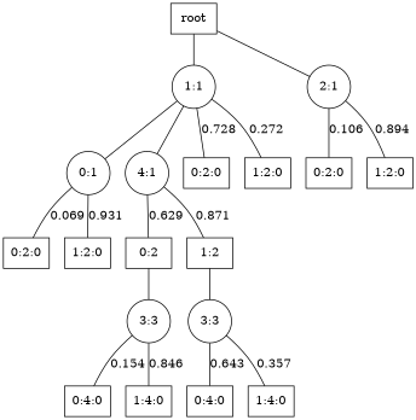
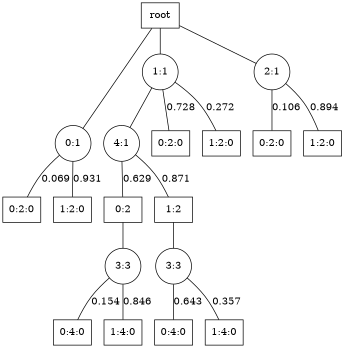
  graph {
    fontname="DejaVu Serif"
    splines=true
    node [fontname="DejaVu Serif" shape=box]
    edge [fontname="DejaVu Serif" labelangle=110]
    n1 [label=root]
    n2 [label="0:1" shape=circle]
    n3 [label="1:1" shape=circle]
    n4 [label="2:1" shape=circle]
    n5 [label="0:2:0"]
    n6 [label="1:2:0"]
    n7 [label="4:1" shape=circle]
    n8 [label="0:2:0"]
    n9 [label="1:2:0"]
    n10 [label="0:2:0"]
    n11 [label="1:2:0"]
    n12 [label="0:2"]
    n13 [label="1:2"]
    n14 [label="3:3" shape=circle]
    n15 [label="3:3" shape=circle]
    n16 [label="0:4:0"]
    n17 [label="1:4:0"]
    n18 [label="0:4:0"]
    n19 [label="1:4:0"]
-   n3 -- n2 [labelangle=""]
+   n1 -- n2 [labelangle=""]
    n1 -- n3 [labelangle=""]
    n1 -- n4 [labelangle=""]
    n2 -- n5 [label=0.069]
    n2 -- n6 [label=0.931]
    n3 -- n7 [labelangle=""]
    n3 -- n8 [label=0.728]
    n3 -- n9 [label=0.272]
    n4 -- n10 [label=0.106]
    n4 -- n11 [label=0.894]
    n7 -- n12 [label=0.629]
    n7 -- n13 [label=0.871]
    n12 -- n14 [labelangle=""]
    n13 -- n15 [labelangle=""]
    n14 -- n16 [label=0.154]
    n14 -- n17 [label=0.846]
    n15 -- n18 [label=0.643]
    n15 -- n19 [label=0.357]
  }
